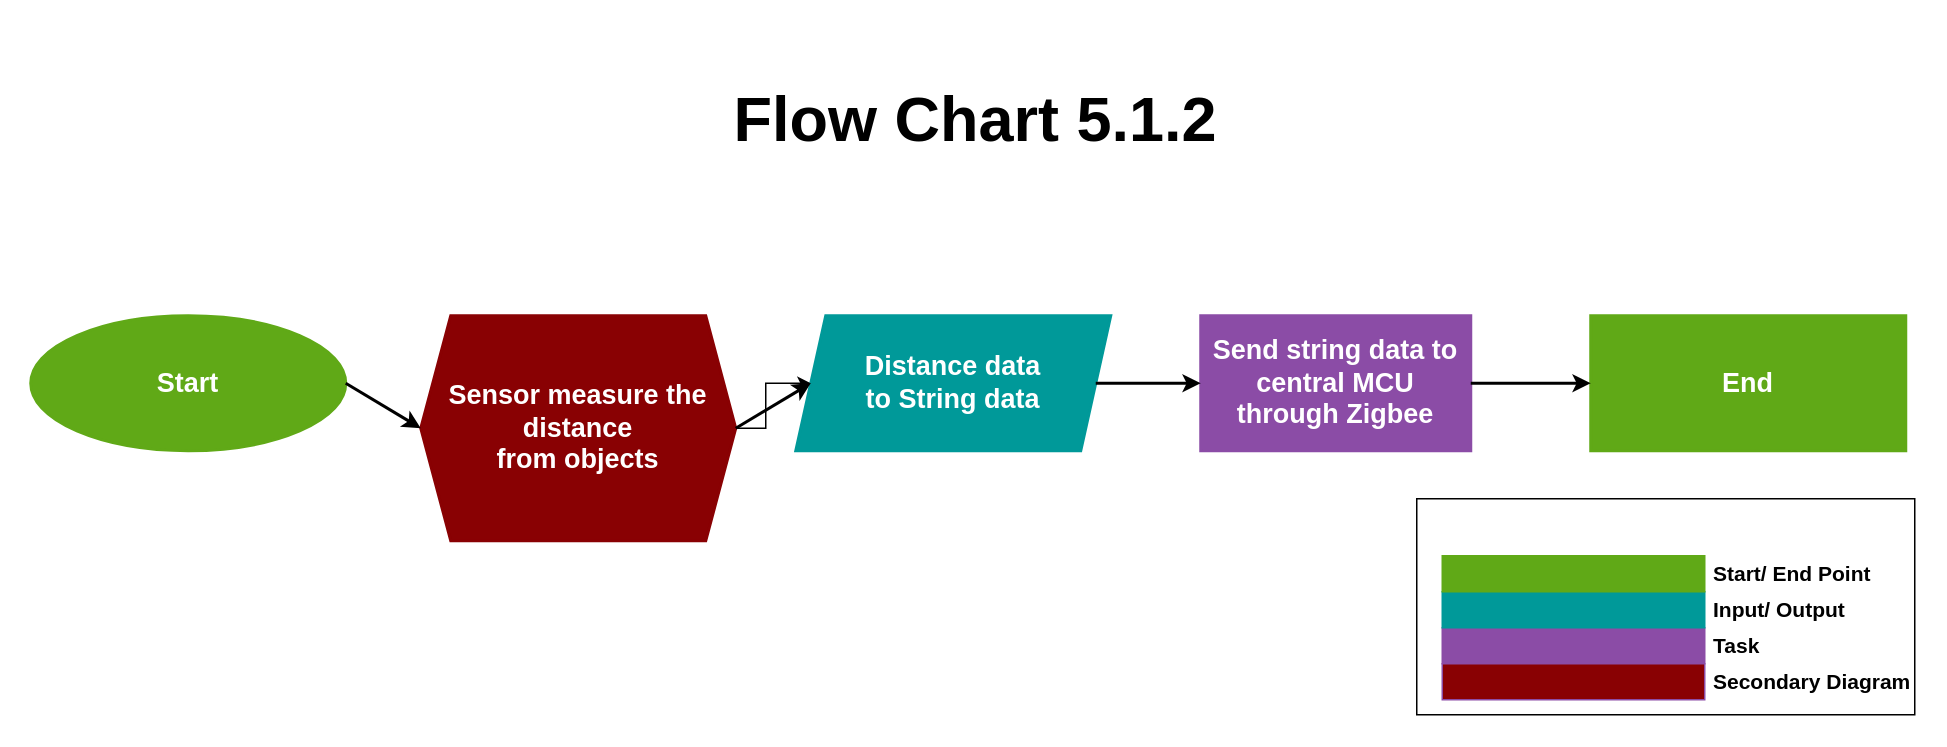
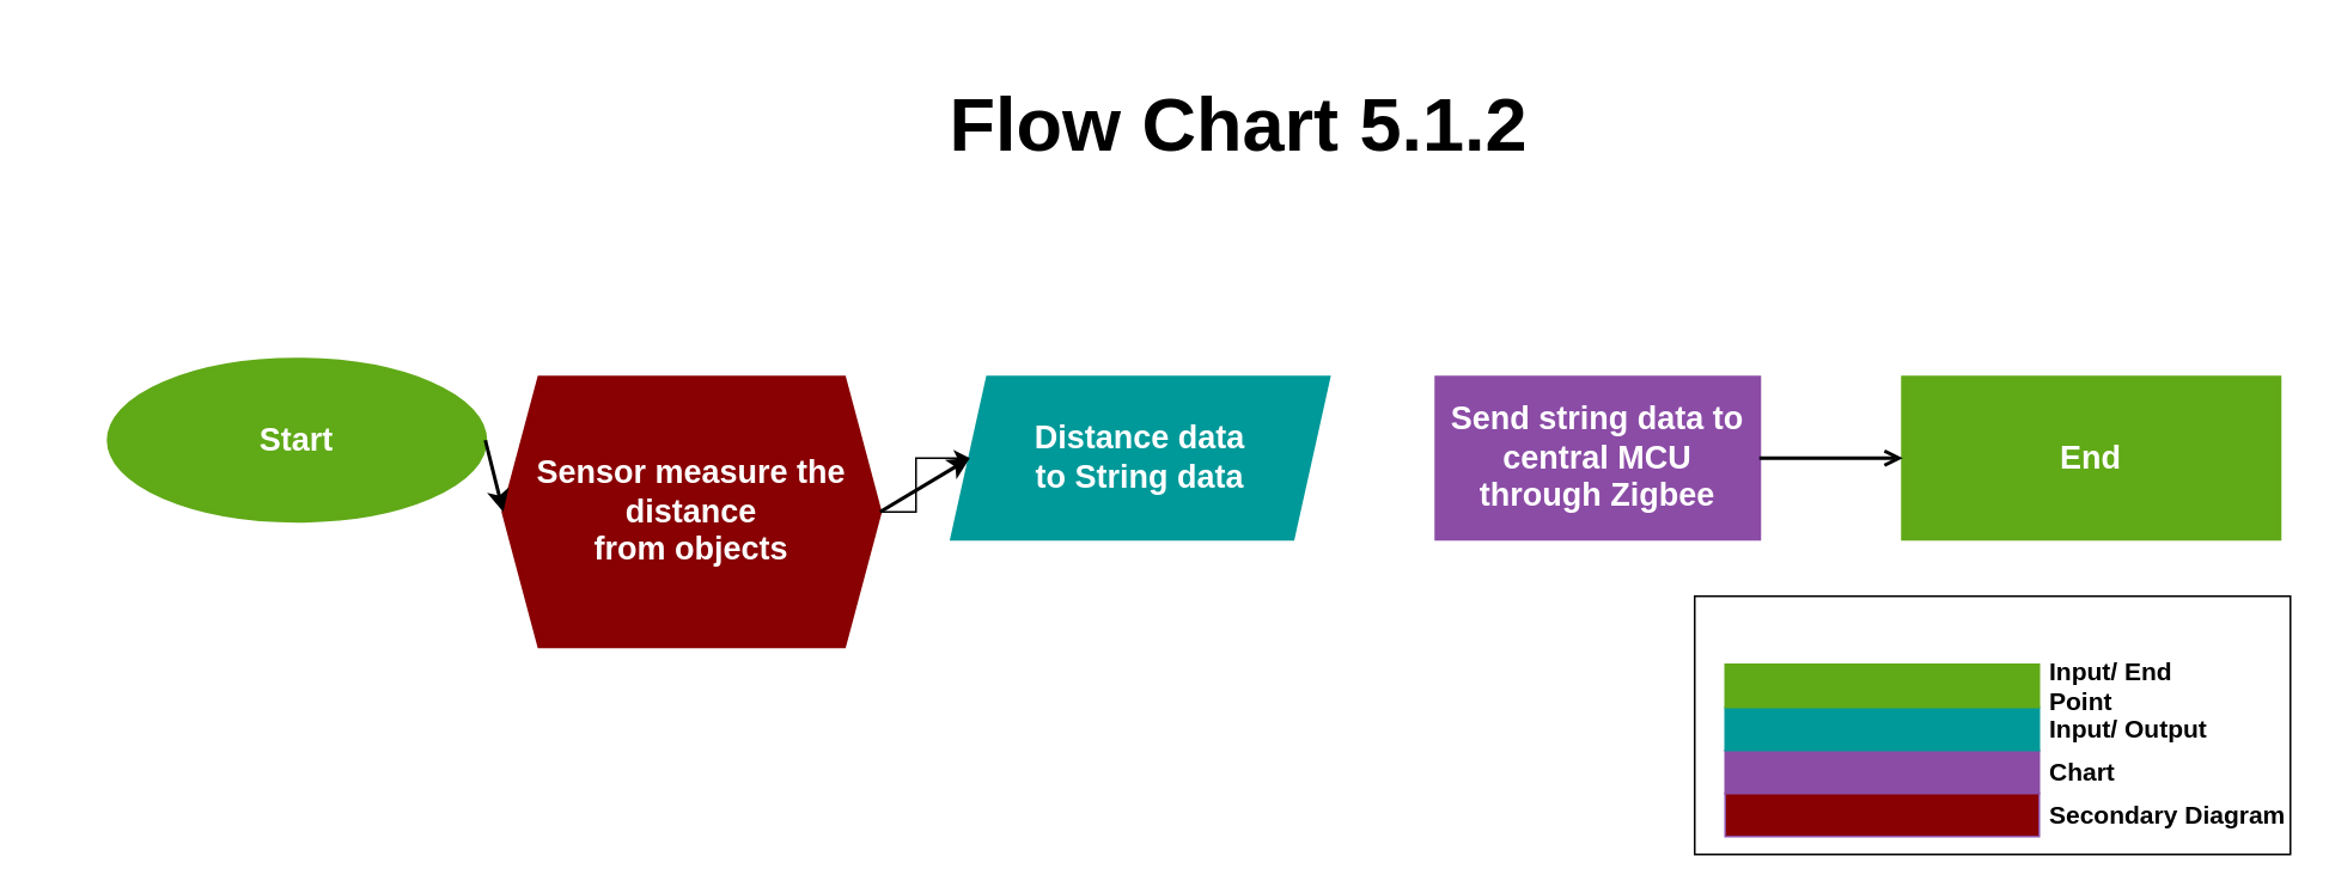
  <mxCell id="0" />
  <mxCell id="1" parent="0" />
- <mxCell id="2" value="Start" style="ellipse;whiteSpace=wrap;html=1;fontStyle=1;fontSize=18;strokeWidth=2;fillColor=#60A917;strokeColor=#60A917;fontColor=#FFFFFF;" parent="1" vertex="1"><mxGeometry x="20" y="210" width="210" height="90" as="geometry" /></mxCell>
+ <mxCell id="2" value="Start" style="ellipse;whiteSpace=wrap;html=1;fontStyle=1;fontSize=18;strokeWidth=2;fillColor=#60A917;strokeColor=#60A917;fontColor=#FFFFFF;" parent="1" vertex="1"><mxGeometry x="60" y="200" width="210" height="90" as="geometry" /></mxCell>
  <mxCell id="3" value="Send string data to central MCU&lt;div&gt;through Zigbee&lt;/div&gt;" style="rounded=0;whiteSpace=wrap;html=1;fontStyle=1;fontSize=18;strokeWidth=2;fillColor=#8B4CA6;strokeColor=#8B4CA6;fontColor=#FFFFFF;" parent="1" vertex="1"><mxGeometry x="800" y="210" width="180" height="90" as="geometry" /></mxCell>
  <mxCell id="4" value="End" style="whiteSpace=wrap;html=1;fontStyle=1;fontSize=18;strokeWidth=2;fillColor=#60A917;strokeColor=#60A917;fontColor=#FFFFFF;rounded=0;" parent="1" vertex="1"><mxGeometry x="1060" y="210" width="210" height="90" as="geometry" /></mxCell>
  <mxCell id="5" value="Distance data&lt;div style=&quot;font-size: 18px;&quot;&gt;to String data&lt;/div&gt;" style="shape=parallelogram;perimeter=parallelogramPerimeter;whiteSpace=wrap;html=1;fixedSize=1;strokeWidth=2;fontStyle=1;fontSize=18;fillColor=#009999;strokeColor=#009999;fontColor=#FFFFFF;" parent="1" vertex="1"><mxGeometry x="530" y="210" width="210" height="90" as="geometry" /></mxCell>
  <mxCell id="6" value="" style="edgeStyle=orthogonalEdgeStyle;rounded=0;orthogonalLoop=1;jettySize=auto;html=1;" parent="1" source="7" target="5" edge="1"><mxGeometry relative="1" as="geometry" /></mxCell>
  <mxCell id="7" value="&lt;span style=&quot;font-size: 18px; font-weight: 700;&quot;&gt;Sensor measure the distance&lt;/span&gt;&lt;div style=&quot;font-size: 18px; font-weight: 700;&quot;&gt;from objects&lt;/div&gt;" style="shape=hexagon;perimeter=hexagonPerimeter2;whiteSpace=wrap;html=1;fixedSize=1;strokeWidth=2;fillColor=#890103;fontColor=#FFFFFF;strokeColor=#890103;" parent="1" vertex="1"><mxGeometry x="280" y="210" width="210" height="150" as="geometry" /></mxCell>
- <mxCell id="8" value="" style="endArrow=classic;html=1;rounded=0;entryX=0;entryY=0.5;entryDx=0;entryDy=0;exitX=1;exitY=0.5;exitDx=0;exitDy=0;strokeWidth=2;" parent="1" source="5" target="3" edge="1"><mxGeometry width="50" height="50" relative="1" as="geometry"><mxPoint x="724" y="359" as="sourcePoint" /><mxPoint x="774" y="309" as="targetPoint" /></mxGeometry></mxCell>
  <mxCell id="9" value="" style="endArrow=classic;html=1;rounded=0;entryX=0;entryY=0.5;entryDx=0;entryDy=0;exitX=1;exitY=0.5;exitDx=0;exitDy=0;strokeWidth=2;" parent="1" source="2" target="7" edge="1"><mxGeometry width="50" height="50" relative="1" as="geometry"><mxPoint x="234" y="341" as="sourcePoint" /><mxPoint x="251" y="283" as="targetPoint" /></mxGeometry></mxCell>
  <mxCell id="10" value="" style="endArrow=classic;html=1;rounded=0;entryX=0;entryY=0.5;entryDx=0;entryDy=0;exitX=1;exitY=0.5;exitDx=0;exitDy=0;strokeWidth=2;" parent="1" source="7" target="5" edge="1"><mxGeometry width="50" height="50" relative="1" as="geometry"><mxPoint x="467" y="350" as="sourcePoint" /><mxPoint x="517" y="300" as="targetPoint" /></mxGeometry></mxCell>
- <mxCell id="11" value="" style="endArrow=classic;html=1;rounded=0;entryX=0;entryY=0.5;entryDx=0;entryDy=0;exitX=1;exitY=0.5;exitDx=0;exitDy=0;strokeWidth=2;" parent="1" source="3" target="4" edge="1"><mxGeometry width="50" height="50" relative="1" as="geometry"><mxPoint x="820" y="376" as="sourcePoint" /><mxPoint x="870" y="326" as="targetPoint" /></mxGeometry></mxCell>
+ <mxCell id="11" value="" style="endArrow=open;html=1;rounded=0;entryX=0;entryY=0.5;entryDx=0;entryDy=0;exitX=1;exitY=0.5;exitDx=0;exitDy=0;strokeWidth=2;" parent="1" source="3" target="4" edge="1"><mxGeometry width="50" height="50" relative="1" as="geometry"><mxPoint x="820" y="376" as="sourcePoint" /><mxPoint x="870" y="326" as="targetPoint" /></mxGeometry></mxCell>
  <mxCell id="12" value="" style="group" parent="1" vertex="1" connectable="0"><mxGeometry x="944" y="332" width="332" height="144" as="geometry" /></mxCell>
  <mxCell id="13" value="" style="rounded=0;whiteSpace=wrap;html=1;" parent="12" vertex="1"><mxGeometry width="332" height="144" as="geometry" /></mxCell>
  <mxCell id="14" value="" style="rounded=0;whiteSpace=wrap;html=1;fillColor=#8B4CA6;strokeColor=#8B4CA6;" parent="12" vertex="1"><mxGeometry x="17" y="86" width="175" height="24" as="geometry" /></mxCell>
  <mxCell id="15" value="" style="rounded=0;whiteSpace=wrap;html=1;fillColor=#009999;strokeColor=#009999;" parent="12" vertex="1"><mxGeometry x="17" y="62" width="175" height="24" as="geometry" /></mxCell>
  <mxCell id="16" value="" style="rounded=0;whiteSpace=wrap;html=1;fillColor=#60A917;strokeColor=#60A917;" parent="12" vertex="1"><mxGeometry x="17" y="38" width="175" height="24" as="geometry" /></mxCell>
- <mxCell id="17" value="Start/ End Point" style="text;html=1;align=left;verticalAlign=middle;whiteSpace=wrap;rounded=0;fontStyle=1;fontSize=14;" parent="12" vertex="1"><mxGeometry x="196" y="35" width="109" height="30" as="geometry" /></mxCell>
+ <mxCell id="17" value="Input/ End Point" style="text;html=1;align=left;verticalAlign=middle;whiteSpace=wrap;rounded=0;fontStyle=1;fontSize=14;" parent="12" vertex="1"><mxGeometry x="196" y="35" width="109" height="30" as="geometry" /></mxCell>
  <mxCell id="18" value="Input/ Output" style="text;html=1;align=left;verticalAlign=middle;whiteSpace=wrap;rounded=0;fontStyle=1;fontSize=14;" parent="12" vertex="1"><mxGeometry x="196" y="59" width="94" height="30" as="geometry" /></mxCell>
- <mxCell id="19" value="Task" style="text;html=1;align=left;verticalAlign=middle;whiteSpace=wrap;rounded=0;fontStyle=1;fontSize=14;" parent="12" vertex="1"><mxGeometry x="196" y="83" width="81" height="30" as="geometry" /></mxCell>
+ <mxCell id="19" value="Chart" style="text;html=1;align=left;verticalAlign=middle;whiteSpace=wrap;rounded=0;fontStyle=1;fontSize=14;" parent="12" vertex="1"><mxGeometry x="196" y="83" width="81" height="30" as="geometry" /></mxCell>
  <mxCell id="20" value="" style="rounded=0;whiteSpace=wrap;html=1;fillColor=#890103;strokeColor=#8B4CA6;" parent="12" vertex="1"><mxGeometry x="17" y="110" width="175" height="24" as="geometry" /></mxCell>
  <mxCell id="21" value="Secondary Diagram" style="text;html=1;align=left;verticalAlign=middle;whiteSpace=wrap;rounded=0;fontStyle=1;fontSize=14;" parent="12" vertex="1"><mxGeometry x="196" y="107" width="136" height="30" as="geometry" /></mxCell>
- <mxCell id="22" value="Flow Chart 5.1.2" style="text;html=1;align=center;verticalAlign=middle;whiteSpace=wrap;rounded=0;fontSize=42;fontStyle=1" parent="1" vertex="1"><mxGeometry x="470" y="20" width="360" height="120" as="geometry" /></mxCell>
+ <mxCell id="22" value="Flow Chart 5.1.2" style="text;html=1;align=center;verticalAlign=middle;whiteSpace=wrap;rounded=0;fontSize=42;fontStyle=1" parent="1" vertex="1"><mxGeometry x="510" y="10" width="360" height="120" as="geometry" /></mxCell>
